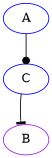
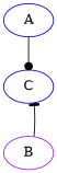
  digraph {
    node [color=blue]
    n1 [label=A]
    n2 [label=C]
    n3 [color=purple label=B]
    n1 -> n2 [arrowhead=dot]
-   n2 -> n3 [arrowhead=tee]
+   n3 -> n2 [arrowhead=tee]
  }
